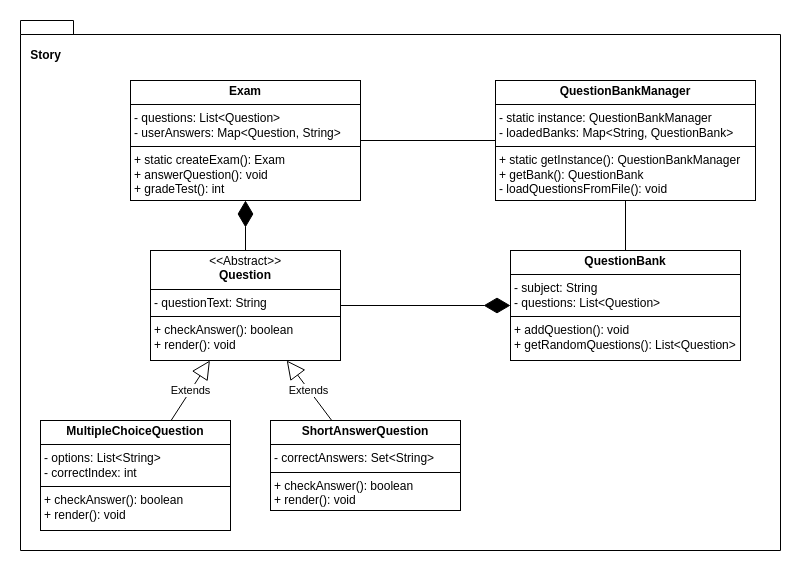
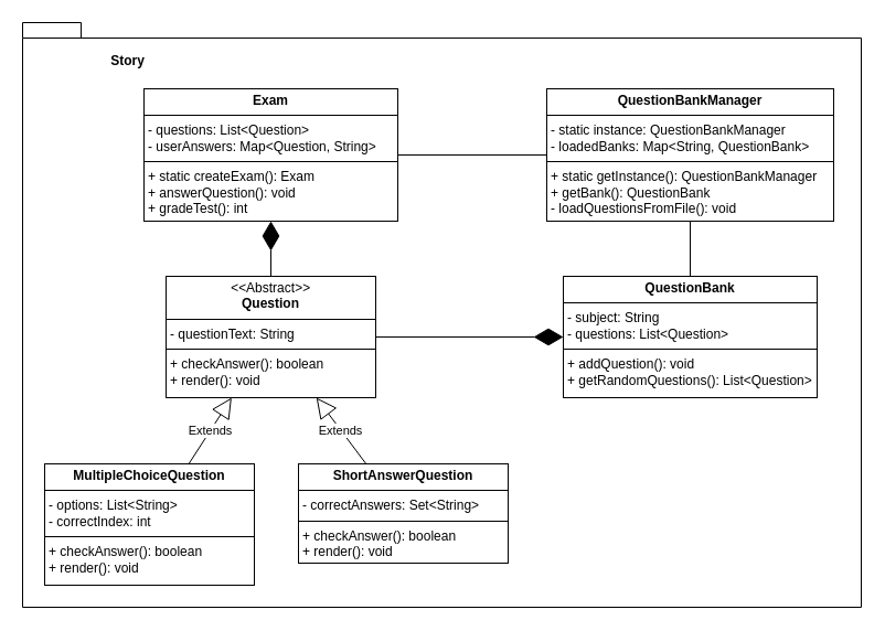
  <mxCell id="0" />
  <mxCell id="1" parent="0" />
  <mxCell id="2" value="" style="shape=folder;fontStyle=1;spacingTop=10;tabWidth=40;tabHeight=14;tabPosition=left;html=1;whiteSpace=wrap;" vertex="1" parent="1"><mxGeometry x="20" y="20" width="760" height="530" as="geometry" /></mxCell>
  <mxCell id="3" value="&lt;p style=&quot;margin:0px;margin-top:4px;text-align:center;&quot;&gt;&lt;i&gt;&amp;lt;&amp;lt;&lt;/i&gt;Abstract&lt;i&gt;&amp;gt;&amp;gt;&lt;/i&gt;&lt;br&gt;&lt;b&gt;Question&lt;/b&gt;&lt;/p&gt;&lt;hr size=&quot;1&quot; style=&quot;border-style:solid;&quot;&gt;&lt;p style=&quot;margin:0px;margin-left:4px;&quot;&gt;- questionText: String&lt;br&gt;&lt;/p&gt;&lt;hr size=&quot;1&quot; style=&quot;border-style:solid;&quot;&gt;&lt;p style=&quot;margin:0px;margin-left:4px;&quot;&gt;+ checkAnswer(): boolean&lt;br&gt;+ render(): void&lt;/p&gt;" style="verticalAlign=top;align=left;overflow=fill;html=1;whiteSpace=wrap;" vertex="1" parent="1"><mxGeometry x="150" y="250" width="190" height="110" as="geometry" /></mxCell>
  <mxCell id="4" value="&lt;p style=&quot;margin:0px;margin-top:4px;text-align:center;&quot;&gt;&lt;b&gt;MultipleChoiceQuestion&lt;/b&gt;&lt;/p&gt;&lt;hr size=&quot;1&quot; style=&quot;border-style:solid;&quot;&gt;&lt;p style=&quot;margin:0px;margin-left:4px;&quot;&gt;- options: List&amp;lt;String&amp;gt;&lt;br&gt;&lt;/p&gt;&lt;p style=&quot;margin:0px;margin-left:4px;&quot;&gt;- correctIndex: int&lt;/p&gt;&lt;hr size=&quot;1&quot; style=&quot;border-style:solid;&quot;&gt;&lt;p style=&quot;margin:0px;margin-left:4px;&quot;&gt;+ checkAnswer(): boolean&lt;br&gt;+ render(): void&lt;/p&gt;" style="verticalAlign=top;align=left;overflow=fill;html=1;whiteSpace=wrap;" vertex="1" parent="1"><mxGeometry x="40" y="420" width="190" height="110" as="geometry" /></mxCell>
  <mxCell id="5" value="&lt;p style=&quot;margin:0px;margin-top:4px;text-align:center;&quot;&gt;&lt;b&gt;ShortAnswerQuestion&lt;/b&gt;&lt;/p&gt;&lt;hr size=&quot;1&quot; style=&quot;border-style:solid;&quot;&gt;&lt;p style=&quot;margin:0px;margin-left:4px;&quot;&gt;- correctAnswers: Set&amp;lt;String&amp;gt;&lt;/p&gt;&lt;hr size=&quot;1&quot; style=&quot;border-style:solid;&quot;&gt;&lt;p style=&quot;margin:0px;margin-left:4px;&quot;&gt;+ checkAnswer(): boolean&lt;br&gt;+ render(): void&lt;/p&gt;" style="verticalAlign=top;align=left;overflow=fill;html=1;whiteSpace=wrap;" vertex="1" parent="1"><mxGeometry x="270" y="420" width="190" height="90" as="geometry" /></mxCell>
  <mxCell id="6" value="&lt;p style=&quot;margin:0px;margin-top:4px;text-align:center;&quot;&gt;&lt;b&gt;Exam&lt;/b&gt;&lt;/p&gt;&lt;hr size=&quot;1&quot; style=&quot;border-style:solid;&quot;&gt;&lt;p style=&quot;margin:0px;margin-left:4px;&quot;&gt;- questions: List&amp;lt;Question&amp;gt;&lt;/p&gt;&lt;p style=&quot;margin:0px;margin-left:4px;&quot;&gt;- userAnswers: Map&amp;lt;Question, String&amp;gt;&lt;/p&gt;&lt;hr size=&quot;1&quot; style=&quot;border-style:solid;&quot;&gt;&lt;p style=&quot;margin:0px;margin-left:4px;&quot;&gt;+ static createExam(): Exam&lt;br&gt;+ answerQuestion(): void&lt;/p&gt;&lt;p style=&quot;margin:0px;margin-left:4px;&quot;&gt;+ gradeTest(): int&lt;/p&gt;&lt;p style=&quot;margin:0px;margin-left:4px;&quot;&gt;&lt;br&gt;&lt;/p&gt;" style="verticalAlign=top;align=left;overflow=fill;html=1;whiteSpace=wrap;" vertex="1" parent="1"><mxGeometry x="130" y="80" width="230" height="120" as="geometry" /></mxCell>
  <mxCell id="7" value="&lt;p style=&quot;margin:0px;margin-top:4px;text-align:center;&quot;&gt;&lt;b&gt;QuestionBank&lt;/b&gt;&lt;/p&gt;&lt;hr size=&quot;1&quot; style=&quot;border-style:solid;&quot;&gt;&lt;p style=&quot;margin:0px;margin-left:4px;&quot;&gt;- subject: String&lt;/p&gt;&lt;p style=&quot;margin:0px;margin-left:4px;&quot;&gt;- questions: List&amp;lt;Question&amp;gt;&lt;/p&gt;&lt;hr size=&quot;1&quot; style=&quot;border-style:solid;&quot;&gt;&lt;p style=&quot;margin:0px;margin-left:4px;&quot;&gt;+ addQuestion(): void&lt;br&gt;+ getRandomQuestions(): List&amp;lt;Question&amp;gt;&lt;/p&gt;&lt;p style=&quot;margin:0px;margin-left:4px;&quot;&gt;&lt;br&gt;&lt;/p&gt;" style="verticalAlign=top;align=left;overflow=fill;html=1;whiteSpace=wrap;" vertex="1" parent="1"><mxGeometry x="510" y="250" width="230" height="110" as="geometry" /></mxCell>
  <mxCell id="8" value="&lt;p style=&quot;margin:0px;margin-top:4px;text-align:center;&quot;&gt;&lt;b&gt;QuestionBankManager&lt;/b&gt;&lt;/p&gt;&lt;hr size=&quot;1&quot; style=&quot;border-style:solid;&quot;&gt;&lt;p style=&quot;margin:0px;margin-left:4px;&quot;&gt;- static instance: QuestionBankManager&lt;/p&gt;&lt;p style=&quot;margin:0px;margin-left:4px;&quot;&gt;-&amp;nbsp;&lt;span style=&quot;background-color: transparent; color: light-dark(rgb(0, 0, 0), rgb(255, 255, 255));&quot;&gt;loadedBanks:&amp;nbsp;&lt;/span&gt;&lt;span style=&quot;background-color: transparent; color: light-dark(rgb(0, 0, 0), rgb(255, 255, 255));&quot;&gt;Map&amp;lt;String, QuestionBank&amp;gt;&amp;nbsp;&lt;/span&gt;&lt;/p&gt;&lt;hr size=&quot;1&quot; style=&quot;border-style:solid;&quot;&gt;&lt;p style=&quot;margin:0px;margin-left:4px;&quot;&gt;+&amp;nbsp;&lt;span style=&quot;background-color: transparent;&quot;&gt;static&amp;nbsp;&lt;/span&gt;&lt;span style=&quot;background-color: transparent; color: light-dark(rgb(0, 0, 0), rgb(255, 255, 255));&quot;&gt;getInstance():&lt;/span&gt;&lt;span style=&quot;background-color: transparent; color: light-dark(rgb(0, 0, 0), rgb(255, 255, 255));&quot;&gt;&amp;nbsp;QuestionBankManager&lt;/span&gt;&lt;/p&gt;&lt;p style=&quot;margin:0px;margin-left:4px;&quot;&gt;+ getBank(): QuestionBank&lt;/p&gt;&lt;p style=&quot;margin:0px;margin-left:4px;&quot;&gt;- loadQuestionsFromFile(): void&lt;/p&gt;" style="verticalAlign=top;align=left;overflow=fill;html=1;whiteSpace=wrap;" vertex="1" parent="1"><mxGeometry x="495" y="80" width="260" height="120" as="geometry" /></mxCell>
  <mxCell id="9" value="Extends" style="endArrow=block;endSize=16;endFill=0;html=1;rounded=0;" edge="1" parent="1" source="4" target="3"><mxGeometry width="160" relative="1" as="geometry"><mxPoint x="180" y="480" as="sourcePoint" /><mxPoint x="340" y="480" as="targetPoint" /></mxGeometry></mxCell>
  <mxCell id="10" value="Extends" style="endArrow=block;endSize=16;endFill=0;html=1;rounded=0;" edge="1" parent="1" source="5" target="3"><mxGeometry width="160" relative="1" as="geometry"><mxPoint x="181" y="430" as="sourcePoint" /><mxPoint x="219" y="370" as="targetPoint" /></mxGeometry></mxCell>
  <mxCell id="11" value="" style="endArrow=diamondThin;endFill=1;endSize=24;html=1;rounded=0;" edge="1" parent="1" source="3" target="6"><mxGeometry width="160" relative="1" as="geometry"><mxPoint x="310" y="260" as="sourcePoint" /><mxPoint x="470" y="260" as="targetPoint" /></mxGeometry></mxCell>
  <mxCell id="12" value="" style="endArrow=diamondThin;endFill=1;endSize=24;html=1;rounded=0;" edge="1" parent="1" source="3" target="7"><mxGeometry width="160" relative="1" as="geometry"><mxPoint x="255" y="260" as="sourcePoint" /><mxPoint x="255" y="210" as="targetPoint" /></mxGeometry></mxCell>
  <mxCell id="13" value="" style="endArrow=none;html=1;edgeStyle=orthogonalEdgeStyle;rounded=0;" edge="1" parent="1" source="6" target="8"><mxGeometry relative="1" as="geometry"><mxPoint x="220" y="260" as="sourcePoint" /><mxPoint x="380" y="260" as="targetPoint" /></mxGeometry></mxCell>
  <mxCell id="14" value="" style="endArrow=none;html=1;edgeStyle=orthogonalEdgeStyle;rounded=0;" edge="1" parent="1" source="7" target="8"><mxGeometry relative="1" as="geometry"><mxPoint x="370" y="150" as="sourcePoint" /><mxPoint x="505" y="110" as="targetPoint" /></mxGeometry></mxCell>
- <mxCell id="15" value="&lt;b&gt;Story&lt;/b&gt;" style="text;html=1;align=center;verticalAlign=middle;resizable=0;points=[];autosize=1;strokeColor=none;fillColor=none;" vertex="1" parent="1"><mxGeometry x="20" y="40" width="50" height="30" as="geometry" /></mxCell>
+ <mxCell id="15" value="&lt;b&gt;Story&lt;/b&gt;" style="text;html=1;align=center;verticalAlign=middle;resizable=0;points=[];autosize=1;strokeColor=none;fillColor=none;" vertex="1" parent="1"><mxGeometry x="90" y="40" width="50" height="30" as="geometry" /></mxCell>
